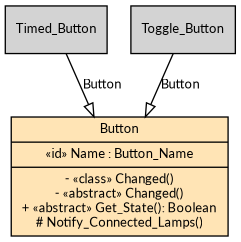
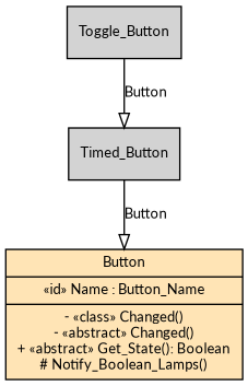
  digraph {
    fontname=Lato
    root=Button
    node [fillcolor=lightgray fontname=Lato fontsize=10 shape=record style=filled]
    edge [arrowhead=onormal fontname=Lato fontsize=10]
-   n1 [fillcolor=moccasin label="{Button|«id» Name : Button_Name|- «class» Changed()\n- «abstract» Changed()\n+ «abstract» Get_State(): Boolean\n# Notify_Connected_Lamps()}"]
+   n1 [fillcolor=moccasin label="{Button|«id» Name : Button_Name|- «class» Changed()\n- «abstract» Changed()\n+ «abstract» Get_State(): Boolean\n# Notify_Boolean_Lamps()}"]
    Timed_Button
    Toggle_Button
    Timed_Button -> n1 [label=Button]
-   Toggle_Button -> n1 [label=Button]
+   Toggle_Button -> Timed_Button [label=Button]
  }
